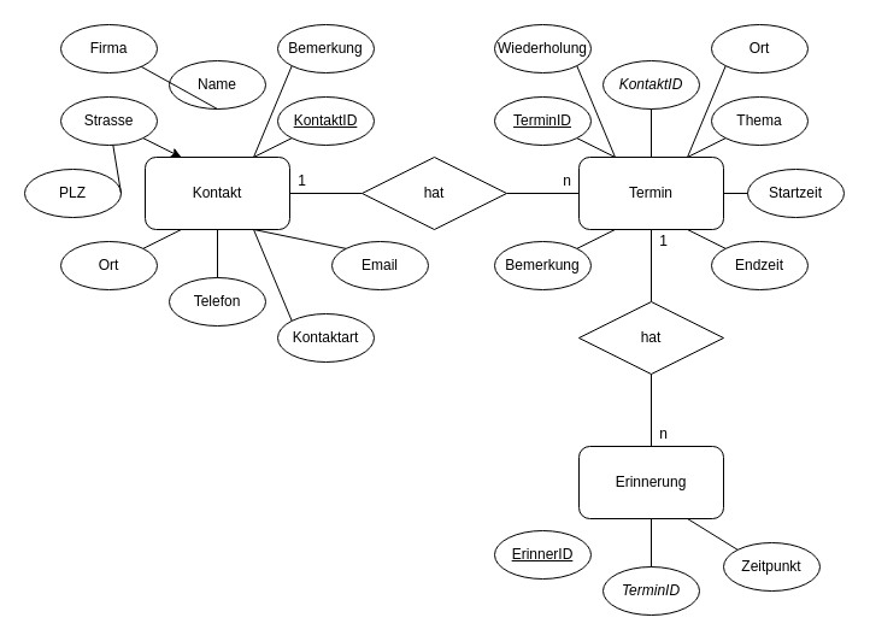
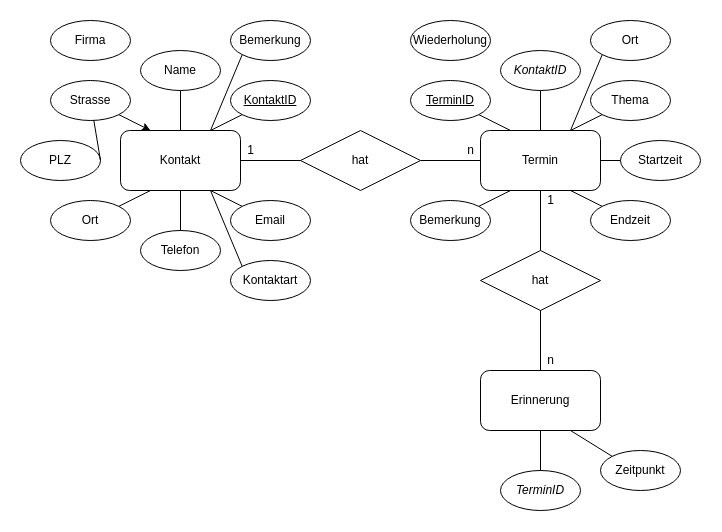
  <mxCell id="0" />
  <mxCell id="1" parent="0" />
  <mxCell id="2" value="Kontakt" style="rounded=1;whiteSpace=wrap;html=1;" vertex="1" parent="1"><mxGeometry x="120" y="130" width="120" height="60" as="geometry" /></mxCell>
  <mxCell id="3" value="Termin" style="rounded=1;whiteSpace=wrap;html=1;" vertex="1" parent="1"><mxGeometry x="480" y="130" width="120" height="60" as="geometry" /></mxCell>
  <mxCell id="4" value="Startzeit" style="ellipse;whiteSpace=wrap;html=1;" vertex="1" parent="1"><mxGeometry x="620" y="140" width="80" height="40" as="geometry" /></mxCell>
  <mxCell id="5" value="&lt;i&gt;KontaktID&lt;/i&gt;" style="ellipse;whiteSpace=wrap;html=1;" vertex="1" parent="1"><mxGeometry x="500" y="50" width="80" height="40" as="geometry" /></mxCell>
  <mxCell id="6" value="&lt;u&gt;KontaktID&lt;/u&gt;" style="ellipse;whiteSpace=wrap;html=1;" vertex="1" parent="1"><mxGeometry x="230" y="80" width="80" height="40" as="geometry" /></mxCell>
  <mxCell id="7" value="&lt;u&gt;TerminID&lt;/u&gt;" style="ellipse;whiteSpace=wrap;html=1;" vertex="1" parent="1"><mxGeometry x="410" y="80" width="80" height="40" as="geometry" /></mxCell>
  <mxCell id="8" value="Endzeit" style="ellipse;whiteSpace=wrap;html=1;" vertex="1" parent="1"><mxGeometry x="590" y="200" width="80" height="40" as="geometry" /></mxCell>
  <mxCell id="9" value="Ort" style="ellipse;whiteSpace=wrap;html=1;" vertex="1" parent="1"><mxGeometry x="590" y="20" width="80" height="40" as="geometry" /></mxCell>
  <mxCell id="10" value="Thema" style="ellipse;whiteSpace=wrap;html=1;" vertex="1" parent="1"><mxGeometry x="590" y="80" width="80" height="40" as="geometry" /></mxCell>
  <mxCell id="11" value="Name" style="ellipse;whiteSpace=wrap;html=1;" vertex="1" parent="1"><mxGeometry x="140" y="50" width="80" height="40" as="geometry" /></mxCell>
- <mxCell id="12" value="Email" style="ellipse;whiteSpace=wrap;html=1;" vertex="1" parent="1"><mxGeometry x="275" y="200" width="80" height="40" as="geometry" /></mxCell>
+ <mxCell id="12" value="Email" style="ellipse;whiteSpace=wrap;html=1;" vertex="1" parent="1"><mxGeometry x="230" y="200" width="80" height="40" as="geometry" /></mxCell>
  <mxCell id="13" value="Telefon" style="ellipse;whiteSpace=wrap;html=1;" vertex="1" parent="1"><mxGeometry x="140" y="230" width="80" height="40" as="geometry" /></mxCell>
  <mxCell id="14" value="Strasse" style="ellipse;whiteSpace=wrap;html=1;" vertex="1" parent="1"><mxGeometry x="50" y="80" width="80" height="40" as="geometry" /></mxCell>
  <mxCell id="15" value="PLZ" style="ellipse;whiteSpace=wrap;html=1;" vertex="1" parent="1"><mxGeometry x="20" y="140" width="80" height="40" as="geometry" /></mxCell>
  <mxCell id="16" value="Kontaktart" style="ellipse;whiteSpace=wrap;html=1;" vertex="1" parent="1"><mxGeometry x="230" y="260" width="80" height="40" as="geometry" /></mxCell>
  <mxCell id="17" value="Bemerkung" style="ellipse;whiteSpace=wrap;html=1;" vertex="1" parent="1"><mxGeometry x="230" y="20" width="80" height="40" as="geometry" /></mxCell>
  <mxCell id="18" value="Firma" style="ellipse;whiteSpace=wrap;html=1;" vertex="1" parent="1"><mxGeometry x="50" y="20" width="80" height="40" as="geometry" /></mxCell>
  <mxCell id="19" value="Ort" style="ellipse;whiteSpace=wrap;html=1;" vertex="1" parent="1"><mxGeometry x="50" y="200" width="80" height="40" as="geometry" /></mxCell>
  <mxCell id="20" value="Bemerkung" style="ellipse;whiteSpace=wrap;html=1;" vertex="1" parent="1"><mxGeometry x="410" y="200" width="80" height="40" as="geometry" /></mxCell>
  <mxCell id="21" value="Erinnerung" style="rounded=1;whiteSpace=wrap;html=1;" vertex="1" parent="1"><mxGeometry x="480" y="370" width="120" height="60" as="geometry" /></mxCell>
- <mxCell id="22" value="&lt;u&gt;ErinnerID&lt;/u&gt;" style="ellipse;whiteSpace=wrap;html=1;" vertex="1" parent="1"><mxGeometry x="410" y="440" width="80" height="40" as="geometry" /></mxCell>
  <mxCell id="23" value="Zeitpunkt" style="ellipse;whiteSpace=wrap;html=1;" vertex="1" parent="1"><mxGeometry x="600" y="450" width="80" height="40" as="geometry" /></mxCell>
  <mxCell id="24" value="&lt;i&gt;TerminID&lt;/i&gt;" style="ellipse;whiteSpace=wrap;html=1;" vertex="1" parent="1"><mxGeometry x="500" y="470" width="80" height="40" as="geometry" /></mxCell>
  <mxCell id="25" value="Wiederholung" style="ellipse;whiteSpace=wrap;html=1;" vertex="1" parent="1"><mxGeometry x="410" y="20" width="80" height="40" as="geometry" /></mxCell>
  <mxCell id="26" value="" style="endArrow=none;html=1;rounded=0;exitX=1;exitY=0.5;exitDx=0;exitDy=0;entryX=0;entryY=0.5;entryDx=0;entryDy=0;startArrow=none;" edge="1" parent="1" source="32" target="3"><mxGeometry width="50" height="50" relative="1" as="geometry"><mxPoint x="370" y="280" as="sourcePoint" /><mxPoint x="420" y="230" as="targetPoint" /></mxGeometry></mxCell>
  <mxCell id="27" value="" style="endArrow=none;html=1;rounded=0;entryX=0.5;entryY=1;entryDx=0;entryDy=0;exitX=0.5;exitY=0;exitDx=0;exitDy=0;startArrow=none;" edge="1" parent="1" source="34" target="3"><mxGeometry width="50" height="50" relative="1" as="geometry"><mxPoint x="370" y="280" as="sourcePoint" /><mxPoint x="420" y="230" as="targetPoint" /></mxGeometry></mxCell>
  <mxCell id="28" value="1" style="text;html=1;align=center;verticalAlign=middle;resizable=0;points=[];autosize=1;strokeColor=none;fillColor=none;" vertex="1" parent="1"><mxGeometry x="240" y="140" width="20" height="20" as="geometry" /></mxCell>
  <mxCell id="29" value="n" style="text;html=1;align=center;verticalAlign=middle;resizable=0;points=[];autosize=1;strokeColor=none;fillColor=none;" vertex="1" parent="1"><mxGeometry x="460" y="140" width="20" height="20" as="geometry" /></mxCell>
  <mxCell id="30" value="n" style="text;html=1;align=center;verticalAlign=middle;resizable=0;points=[];autosize=1;strokeColor=none;fillColor=none;" vertex="1" parent="1"><mxGeometry x="540" y="350" width="20" height="20" as="geometry" /></mxCell>
  <mxCell id="31" value="1" style="text;html=1;align=center;verticalAlign=middle;resizable=0;points=[];autosize=1;strokeColor=none;fillColor=none;" vertex="1" parent="1"><mxGeometry x="540" y="190" width="20" height="20" as="geometry" /></mxCell>
  <mxCell id="32" value="hat" style="rhombus;whiteSpace=wrap;html=1;" vertex="1" parent="1"><mxGeometry x="300" y="130" width="120" height="60" as="geometry" /></mxCell>
  <mxCell id="33" value="" style="endArrow=none;html=1;rounded=0;exitX=1;exitY=0.5;exitDx=0;exitDy=0;entryX=0;entryY=0.5;entryDx=0;entryDy=0;" edge="1" parent="1" source="2" target="32"><mxGeometry width="50" height="50" relative="1" as="geometry"><mxPoint x="240" y="160" as="sourcePoint" /><mxPoint x="480" y="160" as="targetPoint" /></mxGeometry></mxCell>
  <mxCell id="34" value="hat" style="rhombus;whiteSpace=wrap;html=1;" vertex="1" parent="1"><mxGeometry x="480" y="250" width="120" height="60" as="geometry" /></mxCell>
  <mxCell id="35" value="" style="endArrow=none;html=1;rounded=0;entryX=0.5;entryY=1;entryDx=0;entryDy=0;exitX=0.5;exitY=0;exitDx=0;exitDy=0;" edge="1" parent="1" source="21" target="34"><mxGeometry width="50" height="50" relative="1" as="geometry"><mxPoint x="540" y="370" as="sourcePoint" /><mxPoint x="540" y="190" as="targetPoint" /></mxGeometry></mxCell>
  <mxCell id="36" value="" style="endArrow=none;html=1;rounded=0;exitX=0.75;exitY=1;exitDx=0;exitDy=0;entryX=0;entryY=0;entryDx=0;entryDy=0;" edge="1" parent="1" source="2" target="12"><mxGeometry width="50" height="50" relative="1" as="geometry"><mxPoint x="370" y="280" as="sourcePoint" /><mxPoint x="420" y="230" as="targetPoint" /></mxGeometry></mxCell>
  <mxCell id="37" value="" style="endArrow=none;html=1;rounded=0;exitX=0.5;exitY=1;exitDx=0;exitDy=0;entryX=0.5;entryY=0;entryDx=0;entryDy=0;" edge="1" parent="1" source="2" target="13"><mxGeometry width="50" height="50" relative="1" as="geometry"><mxPoint x="370" y="280" as="sourcePoint" /><mxPoint x="420" y="230" as="targetPoint" /></mxGeometry></mxCell>
  <mxCell id="38" value="" style="endArrow=none;html=1;rounded=0;exitX=1;exitY=0;exitDx=0;exitDy=0;entryX=0.25;entryY=1;entryDx=0;entryDy=0;" edge="1" parent="1" source="19" target="2"><mxGeometry width="50" height="50" relative="1" as="geometry"><mxPoint x="370" y="280" as="sourcePoint" /><mxPoint x="420" y="230" as="targetPoint" /></mxGeometry></mxCell>
  <mxCell id="39" value="" style="endArrow=none;html=1;rounded=0;exitX=1;exitY=0.5;exitDx=0;exitDy=0;" edge="1" parent="1" source="15" target="14"><mxGeometry width="50" height="50" relative="1" as="geometry"><mxPoint x="370" y="280" as="sourcePoint" /><mxPoint x="420" y="230" as="targetPoint" /></mxGeometry></mxCell>
  <mxCell id="40" value="" style="endArrow=classic;html=1;rounded=0;exitX=1;exitY=1;exitDx=0;exitDy=0;entryX=0.25;entryY=0;entryDx=0;entryDy=0;" edge="1" parent="1" source="14" target="2"><mxGeometry width="50" height="50" relative="1" as="geometry"><mxPoint x="370" y="280" as="sourcePoint" /><mxPoint x="420" y="230" as="targetPoint" /></mxGeometry></mxCell>
- <mxCell id="41" value="" style="endArrow=none;html=1;rounded=0;exitX=0.5;exitY=1;exitDx=0;exitDy=0;" edge="1" parent="1" source="11" target="18"><mxGeometry width="50" height="50" relative="1" as="geometry"><mxPoint x="370" y="280" as="sourcePoint" /><mxPoint x="420" y="230" as="targetPoint" /></mxGeometry></mxCell>
+ <mxCell id="41" value="" style="endArrow=none;html=1;rounded=0;exitX=0.5;exitY=1;exitDx=0;exitDy=0;entryX=0.5;entryY=0;entryDx=0;entryDy=0;" edge="1" parent="1" source="11" target="2"><mxGeometry width="50" height="50" relative="1" as="geometry"><mxPoint x="370" y="280" as="sourcePoint" /><mxPoint x="420" y="230" as="targetPoint" /></mxGeometry></mxCell>
  <mxCell id="42" value="" style="endArrow=none;html=1;rounded=0;exitX=0;exitY=1;exitDx=0;exitDy=0;entryX=0.75;entryY=0;entryDx=0;entryDy=0;" edge="1" parent="1" source="6" target="2"><mxGeometry width="50" height="50" relative="1" as="geometry"><mxPoint x="370" y="280" as="sourcePoint" /><mxPoint x="420" y="230" as="targetPoint" /></mxGeometry></mxCell>
  <mxCell id="43" value="" style="endArrow=none;html=1;rounded=0;exitX=0.25;exitY=1;exitDx=0;exitDy=0;entryX=1;entryY=0;entryDx=0;entryDy=0;" edge="1" parent="1" source="3" target="20"><mxGeometry width="50" height="50" relative="1" as="geometry"><mxPoint x="370" y="280" as="sourcePoint" /><mxPoint x="420" y="230" as="targetPoint" /></mxGeometry></mxCell>
  <mxCell id="44" value="" style="endArrow=none;html=1;rounded=0;exitX=0;exitY=0;exitDx=0;exitDy=0;entryX=0.75;entryY=1;entryDx=0;entryDy=0;" edge="1" parent="1" source="8" target="3"><mxGeometry width="50" height="50" relative="1" as="geometry"><mxPoint x="370" y="280" as="sourcePoint" /><mxPoint x="420" y="230" as="targetPoint" /></mxGeometry></mxCell>
  <mxCell id="45" value="" style="endArrow=none;html=1;rounded=0;exitX=0.5;exitY=0;exitDx=0;exitDy=0;entryX=0.5;entryY=1;entryDx=0;entryDy=0;" edge="1" parent="1" source="24" target="21"><mxGeometry width="50" height="50" relative="1" as="geometry"><mxPoint x="370" y="280" as="sourcePoint" /><mxPoint x="420" y="230" as="targetPoint" /></mxGeometry></mxCell>
  <mxCell id="46" value="" style="endArrow=none;html=1;rounded=0;exitX=0;exitY=0;exitDx=0;exitDy=0;entryX=0.75;entryY=1;entryDx=0;entryDy=0;" edge="1" parent="1" source="23" target="21"><mxGeometry width="50" height="50" relative="1" as="geometry"><mxPoint x="370" y="280" as="sourcePoint" /><mxPoint x="420" y="230" as="targetPoint" /></mxGeometry></mxCell>
  <mxCell id="47" value="" style="endArrow=none;html=1;rounded=0;exitX=0;exitY=0.5;exitDx=0;exitDy=0;entryX=1;entryY=0.5;entryDx=0;entryDy=0;" edge="1" parent="1" source="4" target="3"><mxGeometry width="50" height="50" relative="1" as="geometry"><mxPoint x="370" y="280" as="sourcePoint" /><mxPoint x="420" y="230" as="targetPoint" /></mxGeometry></mxCell>
  <mxCell id="48" value="" style="endArrow=none;html=1;rounded=0;exitX=1;exitY=1;exitDx=0;exitDy=0;entryX=0.25;entryY=0;entryDx=0;entryDy=0;" edge="1" parent="1" source="7" target="3"><mxGeometry width="50" height="50" relative="1" as="geometry"><mxPoint x="370" y="280" as="sourcePoint" /><mxPoint x="420" y="230" as="targetPoint" /></mxGeometry></mxCell>
  <mxCell id="49" value="" style="endArrow=none;html=1;rounded=0;exitX=0;exitY=1;exitDx=0;exitDy=0;entryX=0.75;entryY=0;entryDx=0;entryDy=0;" edge="1" parent="1" source="10" target="3"><mxGeometry width="50" height="50" relative="1" as="geometry"><mxPoint x="370" y="280" as="sourcePoint" /><mxPoint x="420" y="230" as="targetPoint" /></mxGeometry></mxCell>
  <mxCell id="50" value="" style="endArrow=none;html=1;rounded=0;exitX=0.5;exitY=1;exitDx=0;exitDy=0;entryX=0.5;entryY=0;entryDx=0;entryDy=0;" edge="1" parent="1" source="5" target="3"><mxGeometry width="50" height="50" relative="1" as="geometry"><mxPoint x="370" y="280" as="sourcePoint" /><mxPoint x="420" y="230" as="targetPoint" /></mxGeometry></mxCell>
  <mxCell id="51" value="" style="endArrow=none;html=1;rounded=0;exitX=0;exitY=0;exitDx=0;exitDy=0;entryX=0.75;entryY=1;entryDx=0;entryDy=0;" edge="1" parent="1" source="16" target="2"><mxGeometry width="50" height="50" relative="1" as="geometry"><mxPoint x="370" y="280" as="sourcePoint" /><mxPoint x="420" y="230" as="targetPoint" /></mxGeometry></mxCell>
  <mxCell id="52" value="" style="endArrow=none;html=1;rounded=0;exitX=0;exitY=1;exitDx=0;exitDy=0;entryX=0.75;entryY=0;entryDx=0;entryDy=0;" edge="1" parent="1" source="17" target="2"><mxGeometry width="50" height="50" relative="1" as="geometry"><mxPoint x="370" y="280" as="sourcePoint" /><mxPoint x="420" y="230" as="targetPoint" /></mxGeometry></mxCell>
- <mxCell id="53" value="" style="endArrow=none;html=1;rounded=0;exitX=1;exitY=1;exitDx=0;exitDy=0;entryX=0.25;entryY=0;entryDx=0;entryDy=0;" edge="1" parent="1" source="25" target="3"><mxGeometry width="50" height="50" relative="1" as="geometry"><mxPoint x="370" y="280" as="sourcePoint" /><mxPoint x="420" y="230" as="targetPoint" /></mxGeometry></mxCell>
  <mxCell id="54" value="" style="endArrow=none;html=1;rounded=0;exitX=0;exitY=1;exitDx=0;exitDy=0;entryX=0.75;entryY=0;entryDx=0;entryDy=0;" edge="1" parent="1" source="9" target="3"><mxGeometry width="50" height="50" relative="1" as="geometry"><mxPoint x="370" y="280" as="sourcePoint" /><mxPoint x="420" y="230" as="targetPoint" /></mxGeometry></mxCell>
